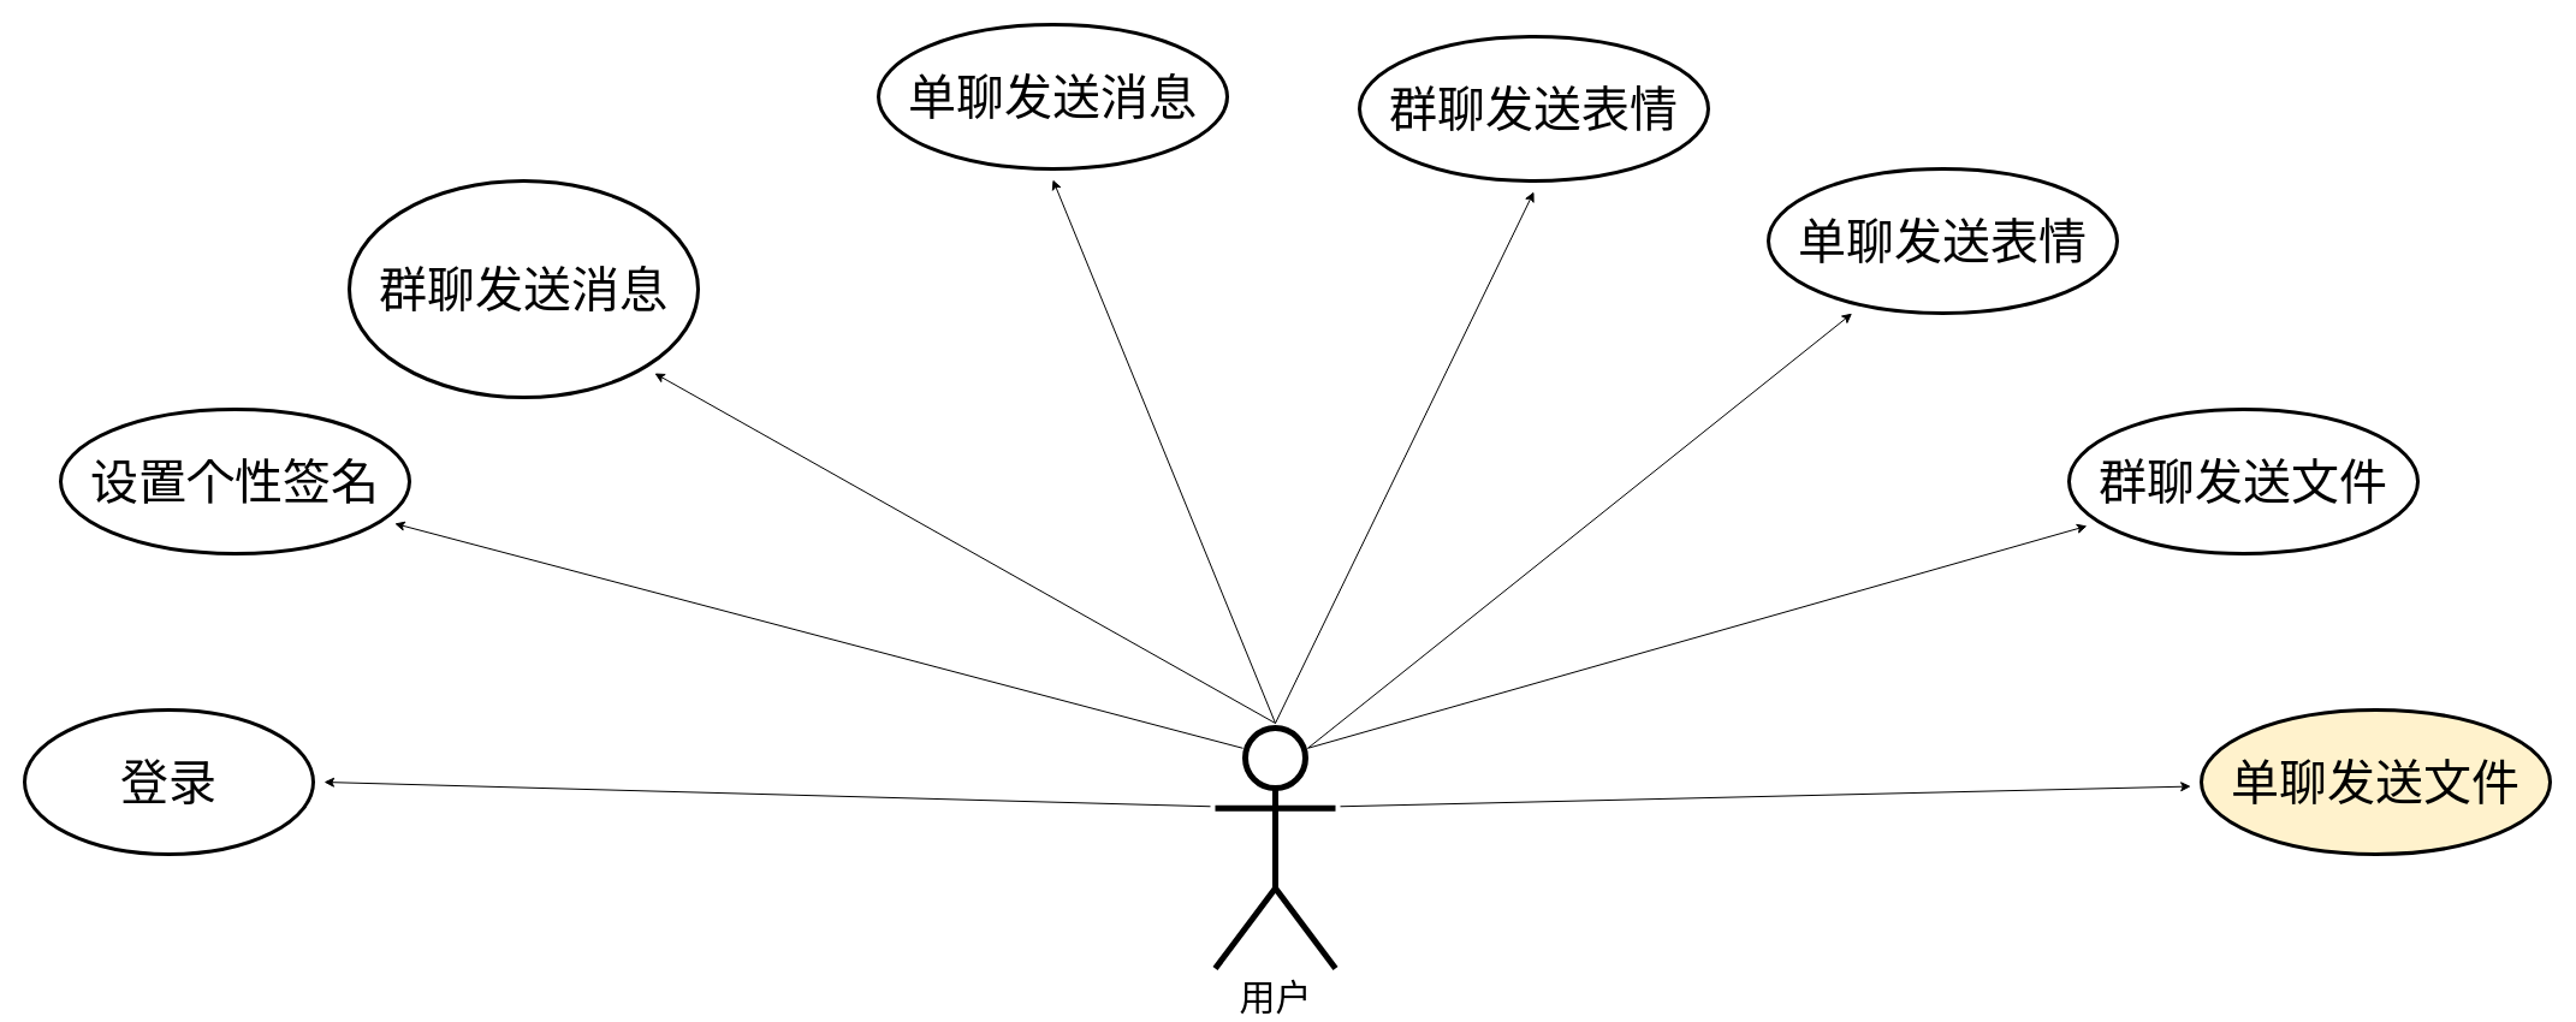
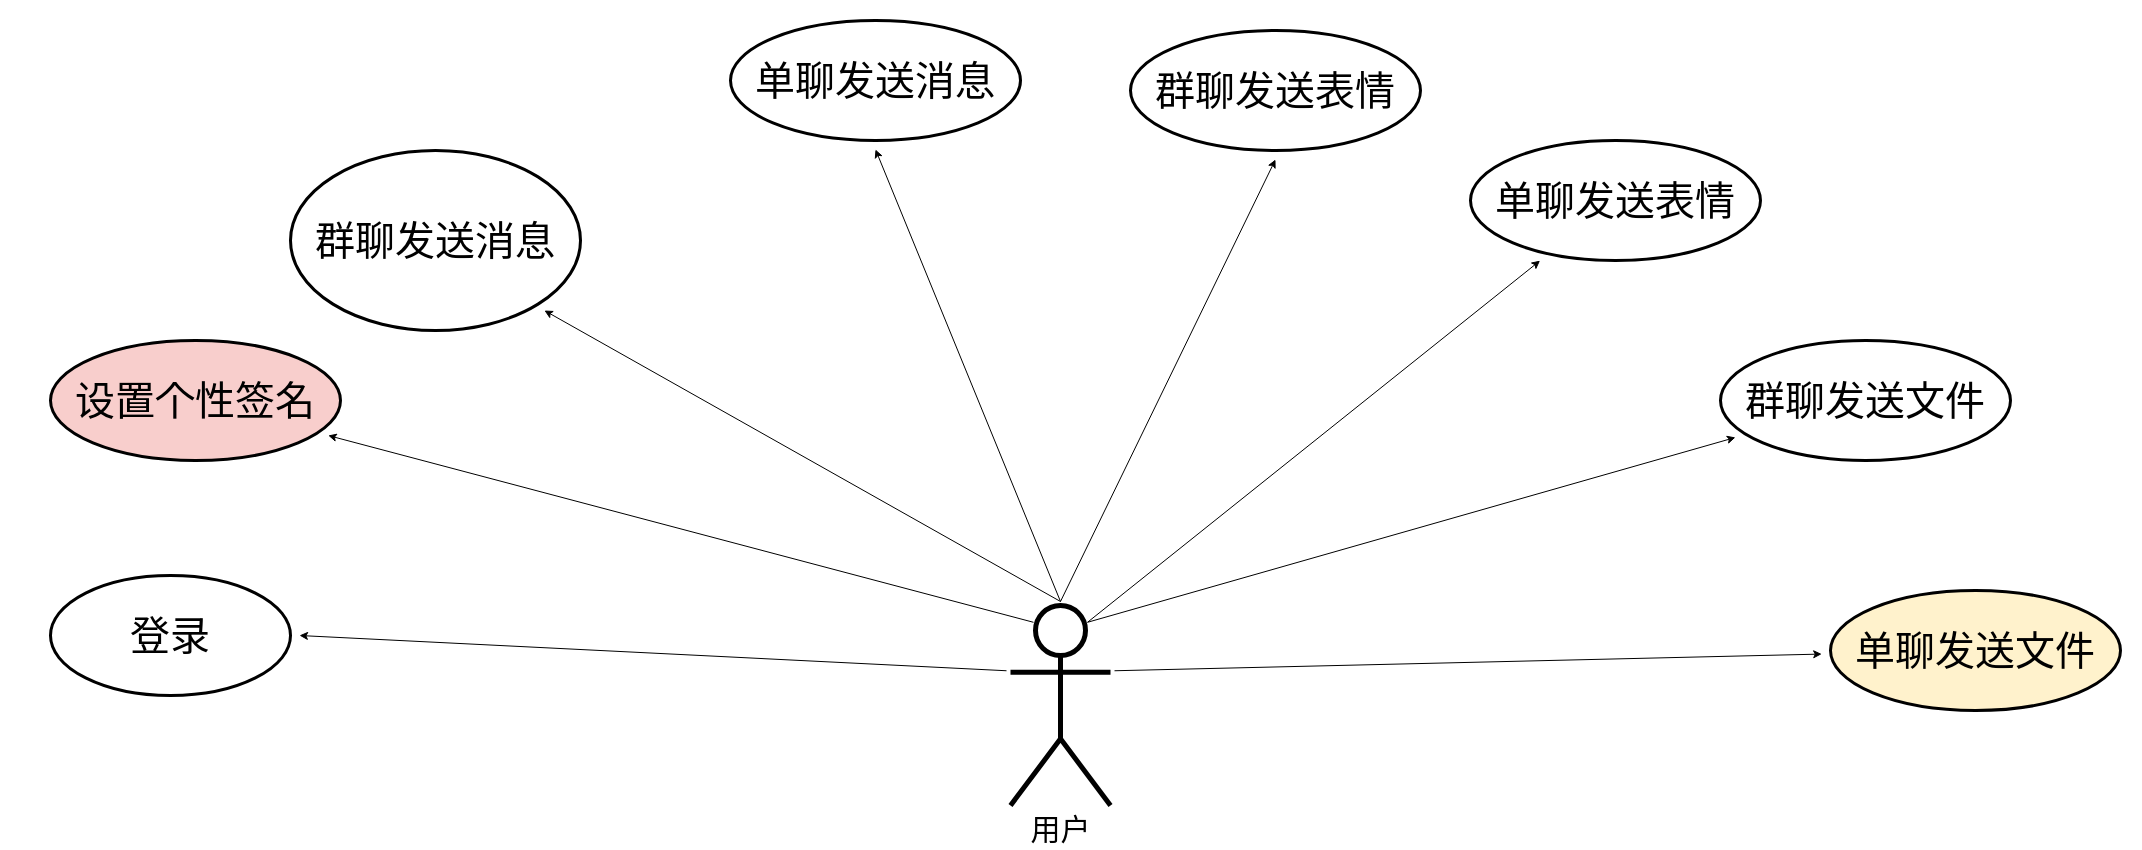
  <mxCell id="0" />
  <mxCell id="1" parent="0" />
  <mxCell id="2" style="edgeStyle=none;rounded=0;orthogonalLoop=1;jettySize=auto;html=1;exitX=0;exitY=0.333;exitDx=0;exitDy=0;exitPerimeter=0;entryX=1;entryY=0.5;entryDx=0;entryDy=0;" edge="1" parent="1" source="10" target="11"><mxGeometry relative="1" as="geometry" /></mxCell>
  <mxCell id="3" style="edgeStyle=none;rounded=0;orthogonalLoop=1;jettySize=auto;html=1;exitX=0.25;exitY=0.1;exitDx=0;exitDy=0;exitPerimeter=0;" edge="1" parent="1" source="10" target="12"><mxGeometry relative="1" as="geometry" /></mxCell>
  <mxCell id="4" style="edgeStyle=none;rounded=0;orthogonalLoop=1;jettySize=auto;html=1;exitX=0.5;exitY=0;exitDx=0;exitDy=0;exitPerimeter=0;entryX=1;entryY=1;entryDx=0;entryDy=0;" edge="1" parent="1" source="10" target="13"><mxGeometry relative="1" as="geometry" /></mxCell>
  <mxCell id="5" style="edgeStyle=none;rounded=0;orthogonalLoop=1;jettySize=auto;html=1;exitX=0.5;exitY=0;exitDx=0;exitDy=0;exitPerimeter=0;entryX=0.5;entryY=1;entryDx=0;entryDy=0;" edge="1" parent="1" source="10" target="14"><mxGeometry relative="1" as="geometry" /></mxCell>
  <mxCell id="6" style="edgeStyle=none;rounded=0;orthogonalLoop=1;jettySize=auto;html=1;exitX=0.5;exitY=0;exitDx=0;exitDy=0;exitPerimeter=0;entryX=0.5;entryY=1;entryDx=0;entryDy=0;" edge="1" parent="1" source="10" target="15"><mxGeometry relative="1" as="geometry" /></mxCell>
  <mxCell id="7" style="edgeStyle=none;rounded=0;orthogonalLoop=1;jettySize=auto;html=1;exitX=0.75;exitY=0.1;exitDx=0;exitDy=0;exitPerimeter=0;" edge="1" parent="1" source="10" target="16"><mxGeometry relative="1" as="geometry" /></mxCell>
  <mxCell id="8" style="edgeStyle=none;rounded=0;orthogonalLoop=1;jettySize=auto;html=1;exitX=0.75;exitY=0.1;exitDx=0;exitDy=0;exitPerimeter=0;" edge="1" parent="1" source="10" target="18"><mxGeometry relative="1" as="geometry" /></mxCell>
  <mxCell id="9" style="edgeStyle=none;rounded=0;orthogonalLoop=1;jettySize=auto;html=1;exitX=1;exitY=0.333;exitDx=0;exitDy=0;exitPerimeter=0;" edge="1" parent="1" source="10" target="17"><mxGeometry relative="1" as="geometry" /></mxCell>
  <mxCell id="10" value="&lt;font style=&quot;font-size: 30px;&quot;&gt;用户&lt;/font&gt;" style="shape=umlActor;verticalLabelPosition=bottom;verticalAlign=top;html=1;outlineConnect=0;strokeWidth=5;perimeterSpacing=4;" vertex="1" parent="1"><mxGeometry x="1010" y="605" width="100" height="200" as="geometry" /></mxCell>
- <mxCell id="11" value="&lt;font style=&quot;font-size: 40px;&quot;&gt;登录&lt;/font&gt;" style="ellipse;whiteSpace=wrap;html=1;strokeWidth=3;perimeterSpacing=9;" vertex="1" parent="1"><mxGeometry x="20" y="590" width="240" height="120" as="geometry" /></mxCell>
- <mxCell id="12" value="&lt;font style=&quot;font-size: 40px;&quot;&gt;设置个性签名&lt;/font&gt;" style="ellipse;whiteSpace=wrap;html=1;strokeWidth=3;perimeterSpacing=9;" vertex="1" parent="1"><mxGeometry x="50" y="340" width="290" height="120" as="geometry" /></mxCell>
+ <mxCell id="11" value="&lt;font style=&quot;font-size: 40px;&quot;&gt;登录&lt;/font&gt;" style="ellipse;whiteSpace=wrap;html=1;strokeWidth=3;perimeterSpacing=9;" vertex="1" parent="1"><mxGeometry x="50" y="575" width="240" height="120" as="geometry" /></mxCell>
+ <mxCell id="12" value="&lt;font style=&quot;font-size: 40px;&quot;&gt;设置个性签名&lt;/font&gt;" style="ellipse;whiteSpace=wrap;html=1;strokeWidth=3;perimeterSpacing=9;fillColor=#f8cecc;" vertex="1" parent="1"><mxGeometry x="50" y="340" width="290" height="120" as="geometry" /></mxCell>
  <mxCell id="13" value="&lt;font style=&quot;font-size: 40px;&quot;&gt;群聊发送消息&lt;/font&gt;" style="ellipse;whiteSpace=wrap;html=1;strokeWidth=3;perimeterSpacing=9;" vertex="1" parent="1"><mxGeometry x="290" y="150" width="290" height="180" as="geometry" /></mxCell>
  <mxCell id="14" value="&lt;font style=&quot;font-size: 40px;&quot;&gt;单聊发送消息&lt;/font&gt;" style="ellipse;whiteSpace=wrap;html=1;strokeWidth=3;perimeterSpacing=9;" vertex="1" parent="1"><mxGeometry x="730" y="20" width="290" height="120" as="geometry" /></mxCell>
  <mxCell id="15" value="&lt;font style=&quot;font-size: 40px;&quot;&gt;群聊发送表情&lt;/font&gt;" style="ellipse;whiteSpace=wrap;html=1;strokeWidth=3;perimeterSpacing=9;" vertex="1" parent="1"><mxGeometry x="1130" y="30" width="290" height="120" as="geometry" /></mxCell>
  <mxCell id="16" value="&lt;font style=&quot;font-size: 40px;&quot;&gt;单聊发送表情&lt;/font&gt;" style="ellipse;whiteSpace=wrap;html=1;strokeWidth=3;perimeterSpacing=9;" vertex="1" parent="1"><mxGeometry x="1470" y="140" width="290" height="120" as="geometry" /></mxCell>
  <mxCell id="17" value="&lt;font style=&quot;font-size: 40px;&quot;&gt;单聊发送文件&lt;/font&gt;" style="ellipse;whiteSpace=wrap;html=1;strokeWidth=3;perimeterSpacing=9;fillColor=#fff2cc;" vertex="1" parent="1"><mxGeometry x="1830" y="590" width="290" height="120" as="geometry" /></mxCell>
  <mxCell id="18" value="&lt;font style=&quot;font-size: 40px;&quot;&gt;群聊发送文件&lt;/font&gt;" style="ellipse;whiteSpace=wrap;html=1;strokeWidth=3;perimeterSpacing=9;" vertex="1" parent="1"><mxGeometry x="1720" y="340" width="290" height="120" as="geometry" /></mxCell>
